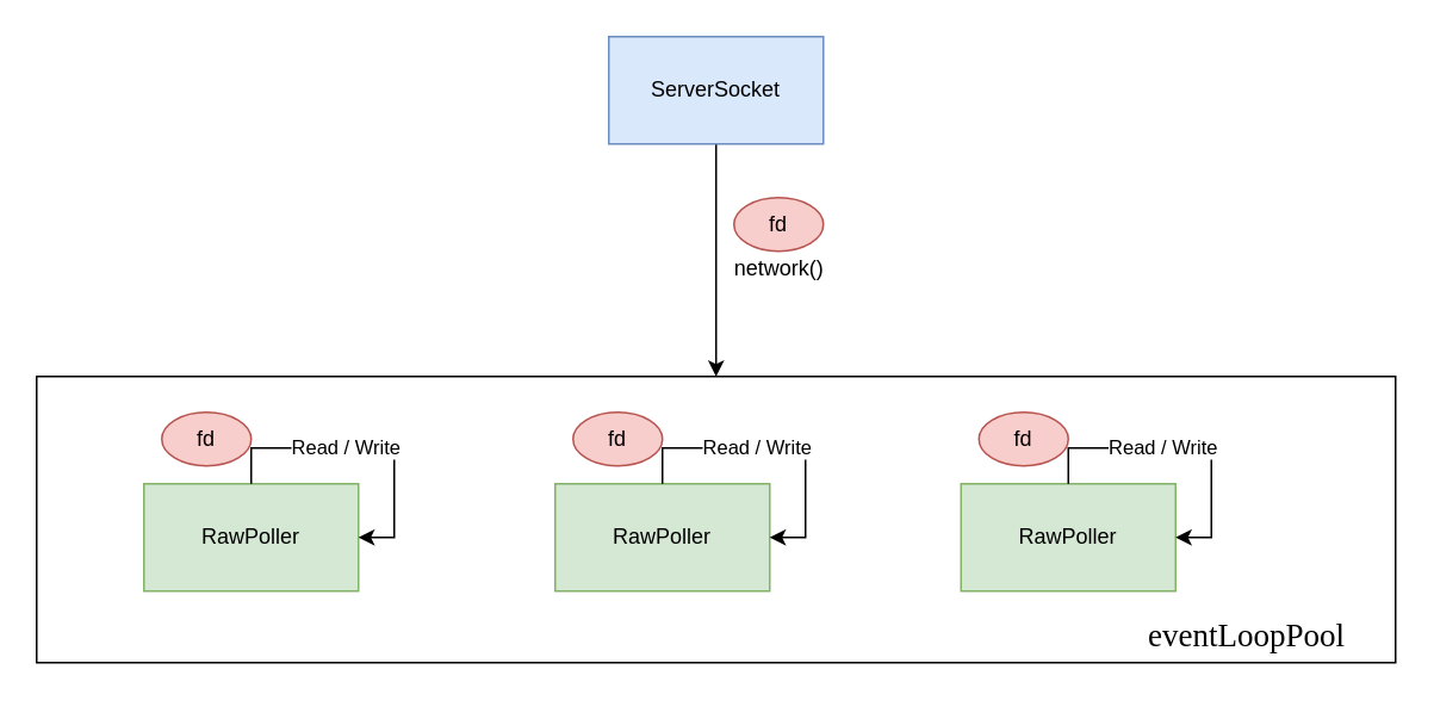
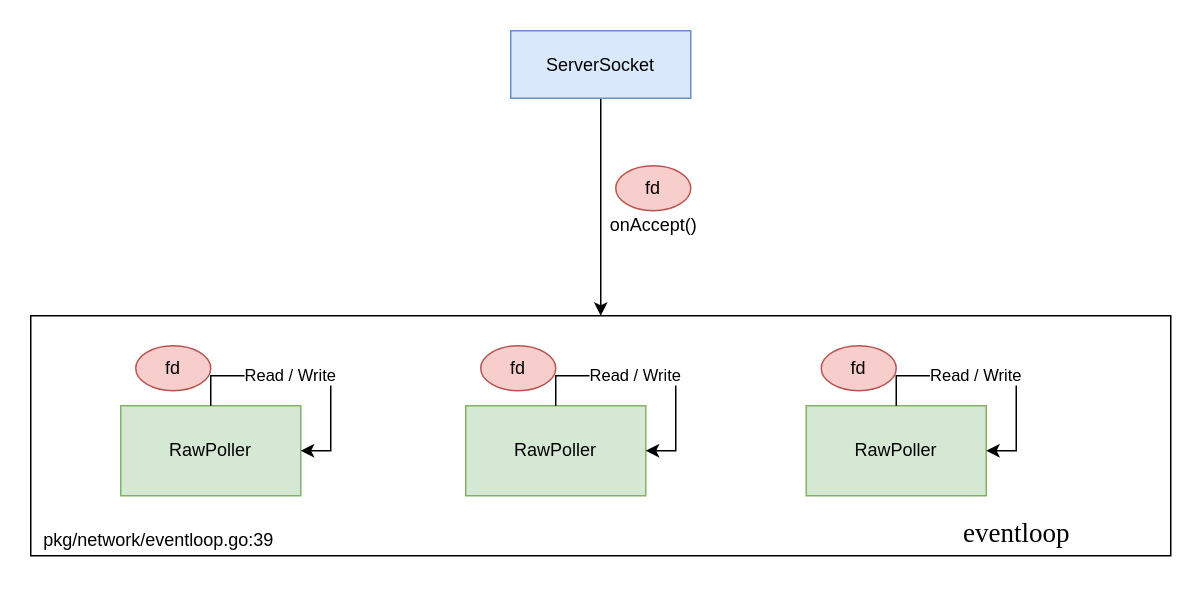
  <mxCell id="0" />
  <mxCell id="1" parent="0" />
  <mxCell id="2" value="" style="rounded=0;whiteSpace=wrap;html=1;fillColor=none;" vertex="1" parent="1"><mxGeometry x="20" y="210" width="760" height="160" as="geometry" /></mxCell>
  <mxCell id="3" style="edgeStyle=orthogonalEdgeStyle;rounded=0;orthogonalLoop=1;jettySize=auto;html=1;" edge="1" parent="1" source="4" target="2"><mxGeometry relative="1" as="geometry" /></mxCell>
- <mxCell id="4" value="ServerSocket" style="rounded=0;whiteSpace=wrap;html=1;fillColor=#dae8fc;strokeColor=#6c8ebf;" vertex="1" parent="1"><mxGeometry x="340" y="20" width="120" height="60" as="geometry" /></mxCell>
- <mxCell id="5" value="network()" style="text;html=1;align=center;verticalAlign=middle;resizable=0;points=[];autosize=1;" vertex="1" parent="1"><mxGeometry x="400" y="140" width="70" height="20" as="geometry" /></mxCell>
+ <mxCell id="4" value="ServerSocket" style="rounded=0;whiteSpace=wrap;html=1;fillColor=#dae8fc;strokeColor=#6c8ebf;" vertex="1" parent="1"><mxGeometry x="340" y="20" width="120" height="45" as="geometry" /></mxCell>
+ <mxCell id="5" value="onAccept()" style="text;html=1;align=center;verticalAlign=middle;resizable=0;points=[];autosize=1;" vertex="1" parent="1"><mxGeometry x="400" y="140" width="70" height="20" as="geometry" /></mxCell>
  <mxCell id="6" value="fd" style="ellipse;whiteSpace=wrap;html=1;fillColor=#f8cecc;strokeColor=#b85450;" vertex="1" parent="1"><mxGeometry x="410" y="110" width="50" height="30" as="geometry" /></mxCell>
  <mxCell id="7" value="&lt;span&gt;RawPoller&lt;/span&gt;" style="rounded=0;whiteSpace=wrap;html=1;fillColor=#d5e8d4;strokeColor=#82b366;" vertex="1" parent="1"><mxGeometry x="80" y="270" width="120" height="60" as="geometry" /></mxCell>
- <mxCell id="9" value="&lt;pre style=&quot;background-color: rgb(255, 255, 255); color: rgb(8, 8, 8); font-family: &amp;quot;fira code&amp;quot;; font-size: 18px;&quot;&gt;&lt;span style=&quot;color: rgb(0, 0, 0); font-size: 18px;&quot;&gt;eventLoopPool&lt;/span&gt;&lt;/pre&gt;" style="text;whiteSpace=wrap;html=1;fontSize=18;" vertex="1" parent="1"><mxGeometry x="640" y="320" width="140" height="60" as="geometry" /></mxCell>
+ <mxCell id="8" value="pkg/network/eventloop.go:39" style="text;html=1;align=center;verticalAlign=middle;resizable=0;points=[];autosize=1;" vertex="1" parent="1"><mxGeometry x="20" y="350" width="170" height="20" as="geometry" /></mxCell>
+ <mxCell id="9" value="&lt;pre style=&quot;background-color: rgb(255, 255, 255); color: rgb(8, 8, 8); font-family: &amp;quot;fira code&amp;quot;; font-size: 18px;&quot;&gt;&lt;span style=&quot;color: rgb(0, 0, 0); font-size: 18px;&quot;&gt;eventloop&lt;/span&gt;&lt;/pre&gt;" style="text;whiteSpace=wrap;html=1;fontSize=18;" vertex="1" parent="1"><mxGeometry x="640" y="320" width="140" height="60" as="geometry" /></mxCell>
  <mxCell id="10" style="edgeStyle=orthogonalEdgeStyle;rounded=0;orthogonalLoop=1;jettySize=auto;html=1;entryX=1;entryY=0.5;entryDx=0;entryDy=0;" edge="1" parent="1" source="7" target="7"><mxGeometry relative="1" as="geometry"><Array as="points"><mxPoint x="140" y="250" /><mxPoint x="220" y="250" /><mxPoint x="220" y="300" /></Array></mxGeometry></mxCell>
  <mxCell id="11" value="Read / Write" style="edgeLabel;html=1;align=center;verticalAlign=middle;resizable=0;points=[];" vertex="1" connectable="0" parent="10"><mxGeometry x="-0.153" y="1" relative="1" as="geometry"><mxPoint as="offset" /></mxGeometry></mxCell>
  <mxCell id="12" value="fd" style="ellipse;whiteSpace=wrap;html=1;fillColor=#f8cecc;strokeColor=#b85450;" vertex="1" parent="1"><mxGeometry x="90" y="230" width="50" height="30" as="geometry" /></mxCell>
  <mxCell id="13" value="&lt;span&gt;RawPoller&lt;/span&gt;" style="rounded=0;whiteSpace=wrap;html=1;fillColor=#d5e8d4;strokeColor=#82b366;" vertex="1" parent="1"><mxGeometry x="537" y="270" width="120" height="60" as="geometry" /></mxCell>
  <mxCell id="14" style="edgeStyle=orthogonalEdgeStyle;rounded=0;orthogonalLoop=1;jettySize=auto;html=1;entryX=1;entryY=0.5;entryDx=0;entryDy=0;" edge="1" parent="1" source="13" target="13"><mxGeometry relative="1" as="geometry"><Array as="points"><mxPoint x="597" y="250" /><mxPoint x="677" y="250" /><mxPoint x="677" y="300" /></Array></mxGeometry></mxCell>
  <mxCell id="15" value="Read / Write" style="edgeLabel;html=1;align=center;verticalAlign=middle;resizable=0;points=[];" vertex="1" connectable="0" parent="14"><mxGeometry x="-0.153" y="1" relative="1" as="geometry"><mxPoint as="offset" /></mxGeometry></mxCell>
  <mxCell id="16" value="fd" style="ellipse;whiteSpace=wrap;html=1;fillColor=#f8cecc;strokeColor=#b85450;" vertex="1" parent="1"><mxGeometry x="547" y="230" width="50" height="30" as="geometry" /></mxCell>
  <mxCell id="17" value="&lt;span&gt;RawPoller&lt;/span&gt;" style="rounded=0;whiteSpace=wrap;html=1;fillColor=#d5e8d4;strokeColor=#82b366;" vertex="1" parent="1"><mxGeometry x="310" y="270" width="120" height="60" as="geometry" /></mxCell>
  <mxCell id="18" style="edgeStyle=orthogonalEdgeStyle;rounded=0;orthogonalLoop=1;jettySize=auto;html=1;entryX=1;entryY=0.5;entryDx=0;entryDy=0;" edge="1" parent="1" source="17" target="17"><mxGeometry relative="1" as="geometry"><Array as="points"><mxPoint x="370" y="250" /><mxPoint x="450" y="250" /><mxPoint x="450" y="300" /></Array></mxGeometry></mxCell>
  <mxCell id="19" value="Read / Write" style="edgeLabel;html=1;align=center;verticalAlign=middle;resizable=0;points=[];" vertex="1" connectable="0" parent="18"><mxGeometry x="-0.153" y="1" relative="1" as="geometry"><mxPoint as="offset" /></mxGeometry></mxCell>
  <mxCell id="20" value="fd" style="ellipse;whiteSpace=wrap;html=1;fillColor=#f8cecc;strokeColor=#b85450;" vertex="1" parent="1"><mxGeometry x="320" y="230" width="50" height="30" as="geometry" /></mxCell>
